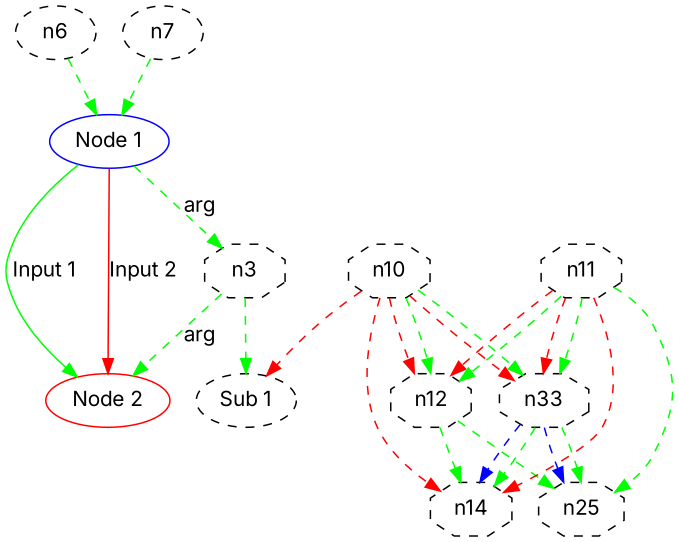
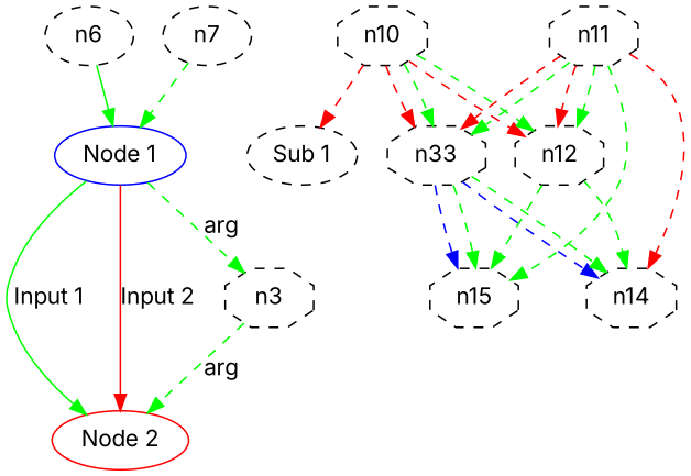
  digraph {
    color=blue
    fontname=Inter
    node [fontname=Inter style=dashed shape=octagon]
    edge [color=green fontname=Inter style=dashed]
    n6 [shape=""]
    n7 [shape=""]
    n1 [color=blue label="Node 1" style="" shape=""]
    n2 [color=red label="Node 2" style="" shape=""]
    n3
    n4 [label="Sub 1" shape=""]
    n10
    n12
    n13 [label=n33]
    n14
-   n15 [label=n25]
+   n15
    n11
    subgraph sub_1 {
      n6
      n7
    }
-   n6 -> n1
+   n6 -> n1 [style=solid]
    n7 -> n1
    n1 -> n2 [label="Input 1" style=""]
    n1 -> n2 [color=red label="Input 2" style=solid]
    n1 -> n3 [label=arg]
    n3 -> n2 [label=arg]
-   n3 -> n4
    n10 -> n4 [color=red]
    n10 -> n12 [color=red]
    n10 -> n12
    n10 -> n13 [color=red]
    n10 -> n13
-   n10 -> n14 [color=red]
    n12 -> n14
    n12 -> n15
    n13 -> n14 [color=blue]
    n13 -> n14
    n13 -> n15 [color=blue]
    n13 -> n15
    n11 -> n12 [color=red]
    n11 -> n12
    n11 -> n13 [color=red]
    n11 -> n13
    n11 -> n14 [color=red]
    n11 -> n15
  }
